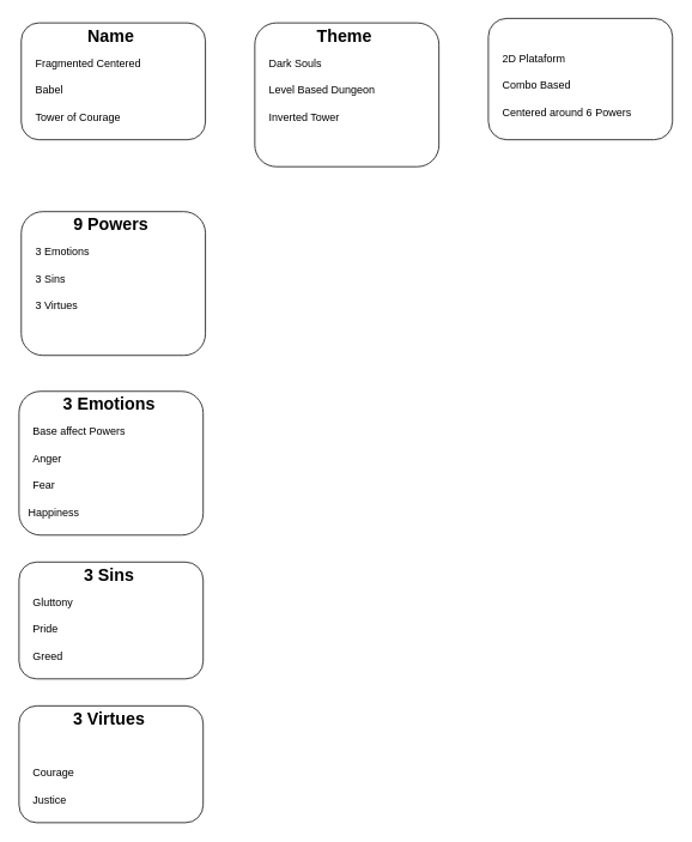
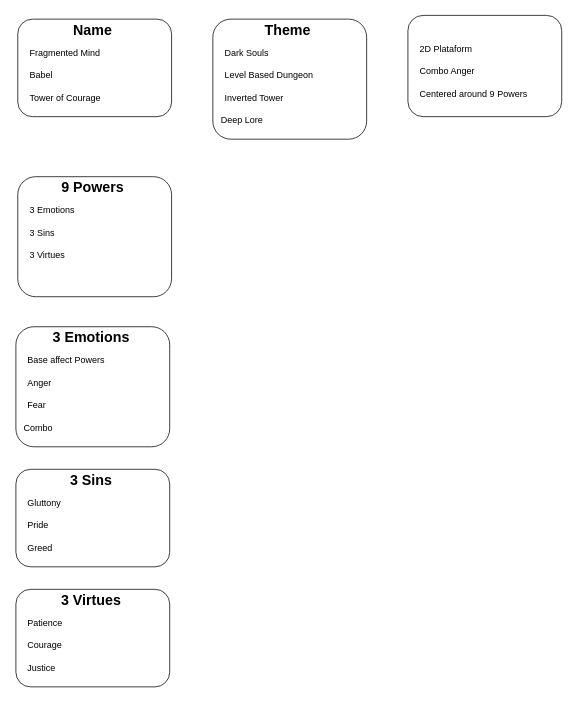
  <mxCell id="0" />
  <mxCell id="1" parent="0" />
  <mxCell id="2" value="" style="rounded=1;whiteSpace=wrap;html=1;movable=1;resizable=1;rotatable=1;deletable=1;editable=1;locked=0;connectable=1;" vertex="1" parent="1"><mxGeometry x="23" y="25" width="205" height="130" as="geometry" /></mxCell>
  <mxCell id="3" value="Name" style="text;html=1;align=center;verticalAlign=middle;whiteSpace=wrap;rounded=0;fontStyle=1;fontSize=19;movable=1;resizable=1;rotatable=1;deletable=1;editable=1;locked=0;connectable=1;" vertex="1" parent="1"><mxGeometry x="23" y="25" width="200" height="30" as="geometry" /></mxCell>
- <mxCell id="4" value="Fragmented Centered" style="text;html=1;align=left;verticalAlign=middle;whiteSpace=wrap;rounded=0;movable=1;resizable=1;rotatable=1;deletable=1;editable=1;locked=0;connectable=1;" vertex="1" parent="1"><mxGeometry x="36.75" y="55" width="187.5" height="30" as="geometry" /></mxCell>
+ <mxCell id="4" value="Fragmented Mind" style="text;html=1;align=left;verticalAlign=middle;whiteSpace=wrap;rounded=0;movable=1;resizable=1;rotatable=1;deletable=1;editable=1;locked=0;connectable=1;" vertex="1" parent="1"><mxGeometry x="36.75" y="55" width="187.5" height="30" as="geometry" /></mxCell>
  <mxCell id="5" value="Babel" style="text;html=1;align=left;verticalAlign=middle;whiteSpace=wrap;rounded=0;movable=1;resizable=1;rotatable=1;deletable=1;editable=1;locked=0;connectable=1;" vertex="1" parent="1"><mxGeometry x="36.75" y="85" width="187.5" height="30" as="geometry" /></mxCell>
  <mxCell id="6" value="Tower of Courage" style="text;html=1;align=left;verticalAlign=middle;whiteSpace=wrap;rounded=0;movable=1;resizable=1;rotatable=1;deletable=1;editable=1;locked=0;connectable=1;" vertex="1" parent="1"><mxGeometry x="36.75" y="115" width="187.5" height="30" as="geometry" /></mxCell>
  <mxCell id="7" value="" style="rounded=1;whiteSpace=wrap;html=1;movable=1;resizable=1;rotatable=1;deletable=1;editable=1;locked=0;connectable=1;" vertex="1" parent="1"><mxGeometry x="283" y="25" width="205" height="160" as="geometry" /></mxCell>
  <mxCell id="8" value="Theme" style="text;html=1;align=center;verticalAlign=middle;whiteSpace=wrap;rounded=0;fontStyle=1;fontSize=19;movable=1;resizable=1;rotatable=1;deletable=1;editable=1;locked=0;connectable=1;" vertex="1" parent="1"><mxGeometry x="283" y="25" width="200" height="30" as="geometry" /></mxCell>
  <mxCell id="9" value="Dark Souls" style="text;html=1;align=left;verticalAlign=middle;whiteSpace=wrap;rounded=0;movable=1;resizable=1;rotatable=1;deletable=1;editable=1;locked=0;connectable=1;" vertex="1" parent="1"><mxGeometry x="296.75" y="55" width="187.5" height="30" as="geometry" /></mxCell>
  <mxCell id="10" value="Level Based Dungeon" style="text;html=1;align=left;verticalAlign=middle;whiteSpace=wrap;rounded=0;movable=1;resizable=1;rotatable=1;deletable=1;editable=1;locked=0;connectable=1;" vertex="1" parent="1"><mxGeometry x="296.75" y="85" width="187.5" height="30" as="geometry" /></mxCell>
  <mxCell id="11" value="Inverted Tower" style="text;html=1;align=left;verticalAlign=middle;whiteSpace=wrap;rounded=0;movable=1;resizable=1;rotatable=1;deletable=1;editable=1;locked=0;connectable=1;" vertex="1" parent="1"><mxGeometry x="296.75" y="115" width="187.5" height="30" as="geometry" /></mxCell>
+ <mxCell id="12" value="Deep Lore" style="text;html=1;align=left;verticalAlign=middle;whiteSpace=wrap;rounded=0;movable=1;resizable=1;rotatable=1;deletable=1;editable=1;locked=0;connectable=1;" vertex="1" parent="1"><mxGeometry x="291.75" y="145" width="187.5" height="30" as="geometry" /></mxCell>
  <mxCell id="13" value="" style="rounded=1;whiteSpace=wrap;html=1;movable=1;resizable=1;rotatable=1;deletable=1;editable=1;locked=0;connectable=1;" vertex="1" parent="1"><mxGeometry x="543" y="20" width="205" height="135" as="geometry" /></mxCell>
  <mxCell id="14" value="2D Plataform" style="text;html=1;align=left;verticalAlign=middle;whiteSpace=wrap;rounded=0;movable=1;resizable=1;rotatable=1;deletable=1;editable=1;locked=0;connectable=1;" vertex="1" parent="1"><mxGeometry x="556.75" y="50" width="187.5" height="30" as="geometry" /></mxCell>
- <mxCell id="15" value="Combo Based" style="text;html=1;align=left;verticalAlign=middle;whiteSpace=wrap;rounded=0;movable=1;resizable=1;rotatable=1;deletable=1;editable=1;locked=0;connectable=1;" vertex="1" parent="1"><mxGeometry x="556.75" y="80" width="187.5" height="30" as="geometry" /></mxCell>
- <mxCell id="16" value="Centered around 6 Powers" style="text;html=1;align=left;verticalAlign=middle;whiteSpace=wrap;rounded=0;movable=1;resizable=1;rotatable=1;deletable=1;editable=1;locked=0;connectable=1;" vertex="1" parent="1"><mxGeometry x="556.75" y="110" width="187.5" height="30" as="geometry" /></mxCell>
+ <mxCell id="15" value="Combo Anger" style="text;html=1;align=left;verticalAlign=middle;whiteSpace=wrap;rounded=0;movable=1;resizable=1;rotatable=1;deletable=1;editable=1;locked=0;connectable=1;" vertex="1" parent="1"><mxGeometry x="556.75" y="80" width="187.5" height="30" as="geometry" /></mxCell>
+ <mxCell id="16" value="Centered around 9 Powers" style="text;html=1;align=left;verticalAlign=middle;whiteSpace=wrap;rounded=0;movable=1;resizable=1;rotatable=1;deletable=1;editable=1;locked=0;connectable=1;" vertex="1" parent="1"><mxGeometry x="556.75" y="110" width="187.5" height="30" as="geometry" /></mxCell>
  <mxCell id="17" value="" style="rounded=1;whiteSpace=wrap;html=1;movable=1;resizable=1;rotatable=1;deletable=1;editable=1;locked=0;connectable=1;" vertex="1" parent="1"><mxGeometry x="23" y="235" width="205" height="160" as="geometry" /></mxCell>
  <mxCell id="18" value="9 Powers" style="text;html=1;align=center;verticalAlign=middle;whiteSpace=wrap;rounded=0;fontStyle=1;fontSize=19;movable=1;resizable=1;rotatable=1;deletable=1;editable=1;locked=0;connectable=1;" vertex="1" parent="1"><mxGeometry x="23" y="235" width="200" height="30" as="geometry" /></mxCell>
  <mxCell id="19" value="3 Emotions" style="text;html=1;align=left;verticalAlign=middle;whiteSpace=wrap;rounded=0;movable=1;resizable=1;rotatable=1;deletable=1;editable=1;locked=0;connectable=1;" vertex="1" parent="1"><mxGeometry x="36.75" y="265" width="187.5" height="30" as="geometry" /></mxCell>
  <mxCell id="20" value="3 Sins" style="text;html=1;align=left;verticalAlign=middle;whiteSpace=wrap;rounded=0;movable=1;resizable=1;rotatable=1;deletable=1;editable=1;locked=0;connectable=1;" vertex="1" parent="1"><mxGeometry x="36.75" y="295" width="187.5" height="30" as="geometry" /></mxCell>
  <mxCell id="21" value="&lt;span style=&quot;color: rgb(0, 0, 0);&quot;&gt;3 Virtues&lt;/span&gt;" style="text;html=1;align=left;verticalAlign=middle;whiteSpace=wrap;rounded=0;movable=1;resizable=1;rotatable=1;deletable=1;editable=1;locked=0;connectable=1;" vertex="1" parent="1"><mxGeometry x="36.75" y="325" width="187.5" height="30" as="geometry" /></mxCell>
  <mxCell id="22" value="" style="rounded=1;whiteSpace=wrap;html=1;movable=1;resizable=1;rotatable=1;deletable=1;editable=1;locked=0;connectable=1;" vertex="1" parent="1"><mxGeometry x="20.5" y="435" width="205" height="160" as="geometry" /></mxCell>
  <mxCell id="23" value="3 Emotions" style="text;html=1;align=center;verticalAlign=middle;whiteSpace=wrap;rounded=0;fontStyle=1;fontSize=19;movable=1;resizable=1;rotatable=1;deletable=1;editable=1;locked=0;connectable=1;" vertex="1" parent="1"><mxGeometry x="20.5" y="435" width="200" height="30" as="geometry" /></mxCell>
  <mxCell id="24" value="Base affect Powers" style="text;html=1;align=left;verticalAlign=middle;whiteSpace=wrap;rounded=0;movable=1;resizable=1;rotatable=1;deletable=1;editable=1;locked=0;connectable=1;" vertex="1" parent="1"><mxGeometry x="34.25" y="465" width="187.5" height="30" as="geometry" /></mxCell>
  <mxCell id="25" value="Anger" style="text;html=1;align=left;verticalAlign=middle;whiteSpace=wrap;rounded=0;movable=1;resizable=1;rotatable=1;deletable=1;editable=1;locked=0;connectable=1;" vertex="1" parent="1"><mxGeometry x="34.25" y="495" width="187.5" height="30" as="geometry" /></mxCell>
  <mxCell id="26" value="Fear" style="text;html=1;align=left;verticalAlign=middle;whiteSpace=wrap;rounded=0;movable=1;resizable=1;rotatable=1;deletable=1;editable=1;locked=0;connectable=1;" vertex="1" parent="1"><mxGeometry x="34.25" y="525" width="187.5" height="30" as="geometry" /></mxCell>
- <mxCell id="27" value="Happiness" style="text;html=1;align=left;verticalAlign=middle;whiteSpace=wrap;rounded=0;movable=1;resizable=1;rotatable=1;deletable=1;editable=1;locked=0;connectable=1;" vertex="1" parent="1"><mxGeometry x="29.25" y="555" width="187.5" height="30" as="geometry" /></mxCell>
+ <mxCell id="27" value="Combo" style="text;html=1;align=left;verticalAlign=middle;whiteSpace=wrap;rounded=0;movable=1;resizable=1;rotatable=1;deletable=1;editable=1;locked=0;connectable=1;" vertex="1" parent="1"><mxGeometry x="29.25" y="555" width="187.5" height="30" as="geometry" /></mxCell>
  <mxCell id="28" value="" style="rounded=1;whiteSpace=wrap;html=1;movable=1;resizable=1;rotatable=1;deletable=1;editable=1;locked=0;connectable=1;" vertex="1" parent="1"><mxGeometry x="20.5" y="625" width="205" height="130" as="geometry" /></mxCell>
  <mxCell id="29" value="3 Sins" style="text;html=1;align=center;verticalAlign=middle;whiteSpace=wrap;rounded=0;fontStyle=1;fontSize=19;movable=1;resizable=1;rotatable=1;deletable=1;editable=1;locked=0;connectable=1;" vertex="1" parent="1"><mxGeometry x="20.5" y="625" width="200" height="30" as="geometry" /></mxCell>
  <mxCell id="30" value="Gluttony" style="text;html=1;align=left;verticalAlign=middle;whiteSpace=wrap;rounded=0;movable=1;resizable=1;rotatable=1;deletable=1;editable=1;locked=0;connectable=1;" vertex="1" parent="1"><mxGeometry x="34.25" y="655" width="187.5" height="30" as="geometry" /></mxCell>
  <mxCell id="31" value="Pride" style="text;html=1;align=left;verticalAlign=middle;whiteSpace=wrap;rounded=0;movable=1;resizable=1;rotatable=1;deletable=1;editable=1;locked=0;connectable=1;" vertex="1" parent="1"><mxGeometry x="34.25" y="685" width="187.5" height="30" as="geometry" /></mxCell>
  <mxCell id="32" value="Greed" style="text;html=1;align=left;verticalAlign=middle;whiteSpace=wrap;rounded=0;movable=1;resizable=1;rotatable=1;deletable=1;editable=1;locked=0;connectable=1;" vertex="1" parent="1"><mxGeometry x="34.25" y="715" width="187.5" height="30" as="geometry" /></mxCell>
  <mxCell id="33" value="" style="rounded=1;whiteSpace=wrap;html=1;movable=1;resizable=1;rotatable=1;deletable=1;editable=1;locked=0;connectable=1;" vertex="1" parent="1"><mxGeometry x="20.5" y="785" width="205" height="130" as="geometry" /></mxCell>
  <mxCell id="34" value="3 Virtues" style="text;html=1;align=center;verticalAlign=middle;whiteSpace=wrap;rounded=0;fontStyle=1;fontSize=19;movable=1;resizable=1;rotatable=1;deletable=1;editable=1;locked=0;connectable=1;" vertex="1" parent="1"><mxGeometry x="20.5" y="785" width="200" height="30" as="geometry" /></mxCell>
+ <mxCell id="35" value="Patience" style="text;html=1;align=left;verticalAlign=middle;whiteSpace=wrap;rounded=0;movable=1;resizable=1;rotatable=1;deletable=1;editable=1;locked=0;connectable=1;" vertex="1" parent="1"><mxGeometry x="34.25" y="815" width="187.5" height="30" as="geometry" /></mxCell>
  <mxCell id="36" value="Courage" style="text;html=1;align=left;verticalAlign=middle;whiteSpace=wrap;rounded=0;movable=1;resizable=1;rotatable=1;deletable=1;editable=1;locked=0;connectable=1;" vertex="1" parent="1"><mxGeometry x="34.25" y="845" width="187.5" height="30" as="geometry" /></mxCell>
  <mxCell id="37" value="Justice" style="text;html=1;align=left;verticalAlign=middle;whiteSpace=wrap;rounded=0;movable=1;resizable=1;rotatable=1;deletable=1;editable=1;locked=0;connectable=1;" vertex="1" parent="1"><mxGeometry x="34.25" y="875" width="187.5" height="30" as="geometry" /></mxCell>
